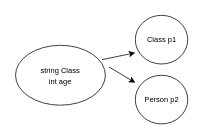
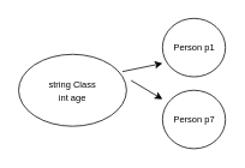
  <mxCell id="0" />
  <mxCell id="1" parent="0" />
  <mxCell id="2" value="" style="ellipse;whiteSpace=wrap;html=1;" vertex="1" parent="1"><mxGeometry x="20" y="60" width="120" height="80" as="geometry" /></mxCell>
  <mxCell id="3" value="&lt;font style=&quot;font-size: 10px;&quot;&gt;string Class&lt;/font&gt;&lt;div&gt;&lt;font style=&quot;font-size: 10px;&quot;&gt;int age&lt;/font&gt;&lt;/div&gt;" style="text;html=1;align=center;verticalAlign=middle;whiteSpace=wrap;rounded=0;" vertex="1" parent="1"><mxGeometry x="35" y="85" width="90" height="30" as="geometry" /></mxCell>
  <mxCell id="4" value="" style="group" vertex="1" connectable="0" parent="1"><mxGeometry x="180" y="100" width="70" height="65" as="geometry" /></mxCell>
  <mxCell id="5" value="" style="ellipse;whiteSpace=wrap;html=1;" vertex="1" parent="4"><mxGeometry width="70" height="65" as="geometry" /></mxCell>
- <mxCell id="6" value="&lt;span style=&quot;font-size: 10px;&quot;&gt;Person p2&lt;/span&gt;" style="text;html=1;align=center;verticalAlign=middle;whiteSpace=wrap;rounded=0;" vertex="1" parent="4"><mxGeometry x="8.75" y="20.312" width="52.5" height="24.375" as="geometry" /></mxCell>
+ <mxCell id="6" value="&lt;span style=&quot;font-size: 10px;&quot;&gt;Person p7&lt;/span&gt;" style="text;html=1;align=center;verticalAlign=middle;whiteSpace=wrap;rounded=0;" vertex="1" parent="4"><mxGeometry x="8.75" y="20.312" width="52.5" height="24.375" as="geometry" /></mxCell>
  <mxCell id="7" value="" style="group" vertex="1" connectable="0" parent="1"><mxGeometry x="180" width="70" height="65" as="geometry" y="20" /></mxCell>
  <mxCell id="8" value="" style="ellipse;whiteSpace=wrap;html=1;" vertex="1" parent="7"><mxGeometry width="70" height="65" as="geometry" /></mxCell>
- <mxCell id="9" value="&lt;span style=&quot;font-size: 10px;&quot;&gt;Class p1&lt;/span&gt;" style="text;html=1;align=center;verticalAlign=middle;whiteSpace=wrap;rounded=0;" vertex="1" parent="7"><mxGeometry x="8.75" y="20.312" width="52.5" height="24.375" as="geometry" /></mxCell>
+ <mxCell id="9" value="&lt;span style=&quot;font-size: 10px;&quot;&gt;Person p1&lt;/span&gt;" style="text;html=1;align=center;verticalAlign=middle;whiteSpace=wrap;rounded=0;" vertex="1" parent="7"><mxGeometry x="8.75" y="20.312" width="52.5" height="24.375" as="geometry" /></mxCell>
  <mxCell id="10" value="" style="endArrow=classic;html=1;exitX=0.962;exitY=0.24;exitDx=0;exitDy=0;exitPerimeter=0;" edge="1" parent="1" source="2"><mxGeometry width="50" height="50" relative="1" as="geometry"><mxPoint x="290" y="180" as="sourcePoint" /><mxPoint x="180" y="70" as="targetPoint" /></mxGeometry></mxCell>
  <mxCell id="11" value="" style="endArrow=classic;html=1;exitX=0.962;exitY=0.24;exitDx=0;exitDy=0;exitPerimeter=0;" edge="1" parent="1"><mxGeometry width="50" height="50" relative="1" as="geometry"><mxPoint x="145" y="89" as="sourcePoint" /><mxPoint x="180" y="110" as="targetPoint" /></mxGeometry></mxCell>
